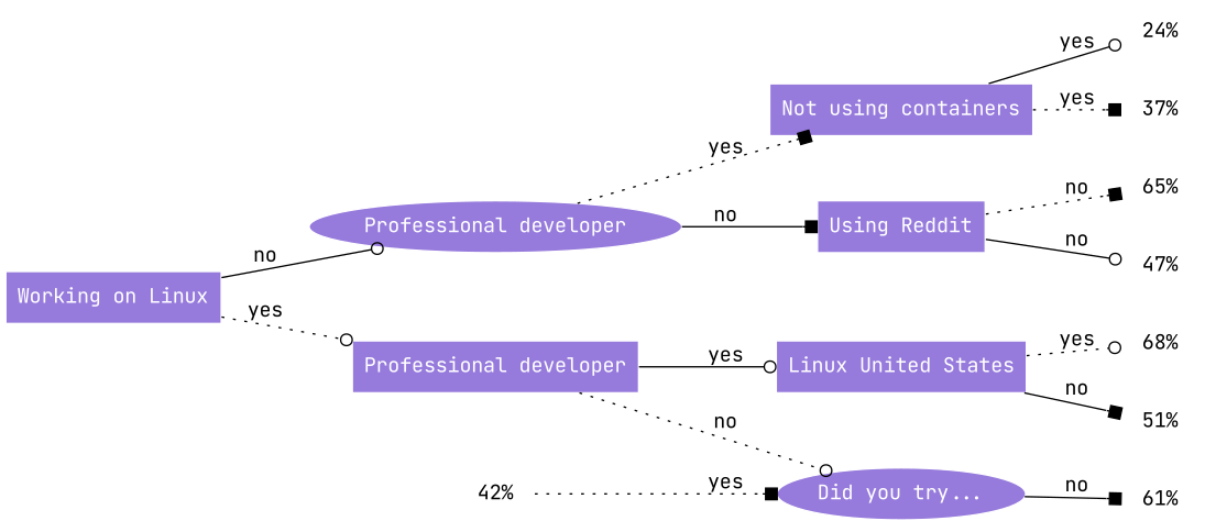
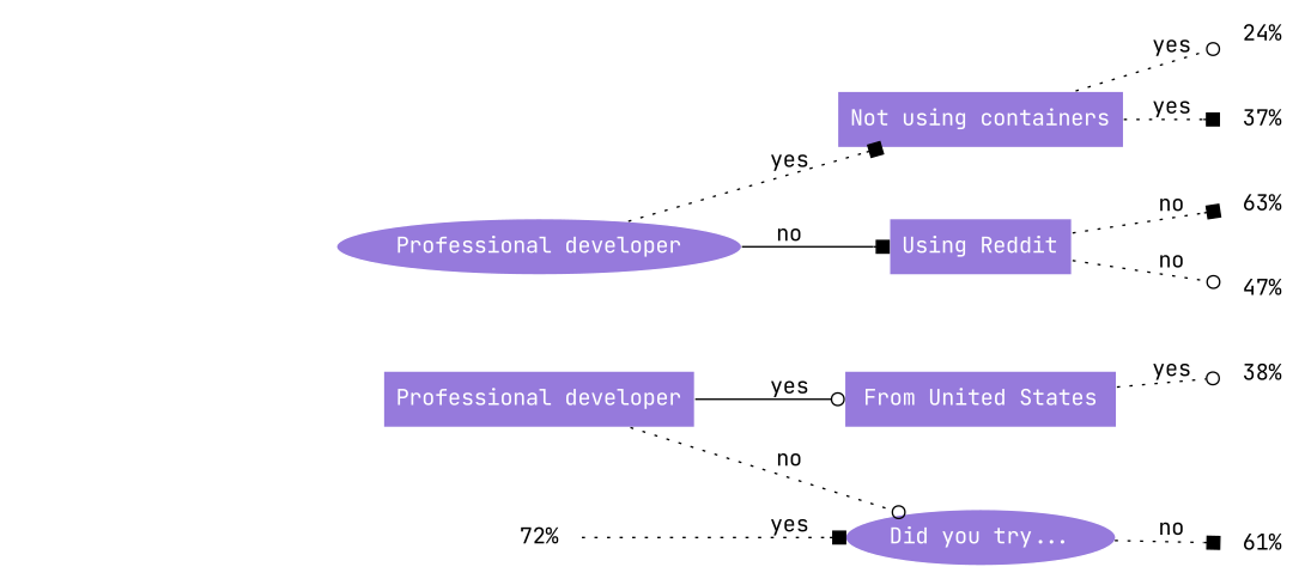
  digraph {
    fontname="JetBrains Mono"
    mindist=.4
    rankdir=LR
    node [color=white fillcolor="#967ADC" fontcolor=black fontname="JetBrains Mono" shape=plaintext style=solid]
    edge [arrowhead=odot fontname="JetBrains Mono" style=dotted]
-   n1 [fontcolor=white label="Working on Linux" shape=box style=filled]
    n2 [fontcolor=white label="Professional developer" shape=ellipse style=filled]
    n3 [fontcolor=white label="Professional developer" shape=box style=filled]
    n4 [fontcolor=white label="Using Reddit" shape=box style=filled]
    n5 [fontcolor=white label="Not using containers" shape=box style=filled]
    n6 [fontcolor=white label="Did you try..." shape=ellipse style=filled]
-   n7 [fontcolor=white label="Linux United States" shape=box style=filled]
+   n7 [fontcolor=white label="From United States" shape=box style=filled]
    n8 [label="47%"]
-   n9 [label="65%"]
+   n9 [label="63%"]
    n10 [label="37%"]
    n11 [label="24%"]
    n12 [label="61%"]
-   n13 [label="51%"]
-   n14 [label="68%"]
-   n15 [label="42%"]
-   n1 -> n2 [label=no style=solid]
-   n1 -> n3 [label=yes]
+   n14 [label="38%"]
+   n15 [label="72%"]
    n2 -> n4 [arrowhead=box label=no style=solid]
    n2 -> n5 [arrowhead=box label=yes]
    n3 -> n6 [label=no]
    n3 -> n7 [label=yes style=solid]
-   n4 -> n8 [label=no style=solid]
+   n4 -> n8 [label=no]
    n4 -> n9 [arrowhead=box label=no]
    n5 -> n10 [arrowhead=box label=yes]
-   n5 -> n11 [label=yes style=solid]
-   n6 -> n12 [arrowhead=box label=no style=solid]
-   n7 -> n13 [arrowhead=box label=no style=solid]
+   n5 -> n11 [label=yes]
+   n6 -> n12 [arrowhead=box label=no]
    n7 -> n14 [label=yes]
    n15 -> n6 [arrowhead=box label=yes]
  }
